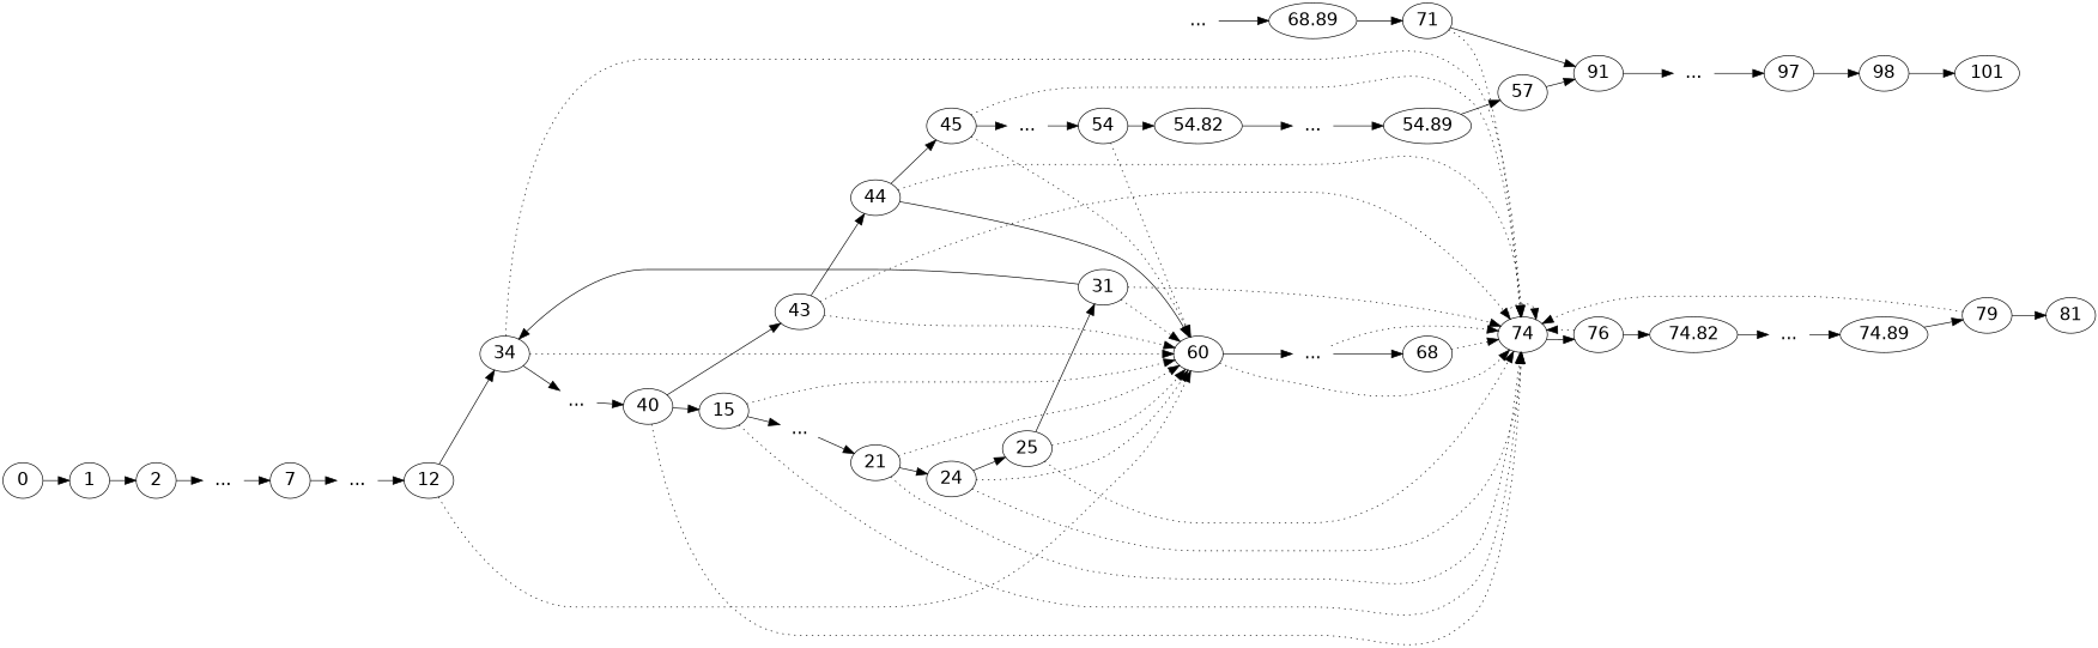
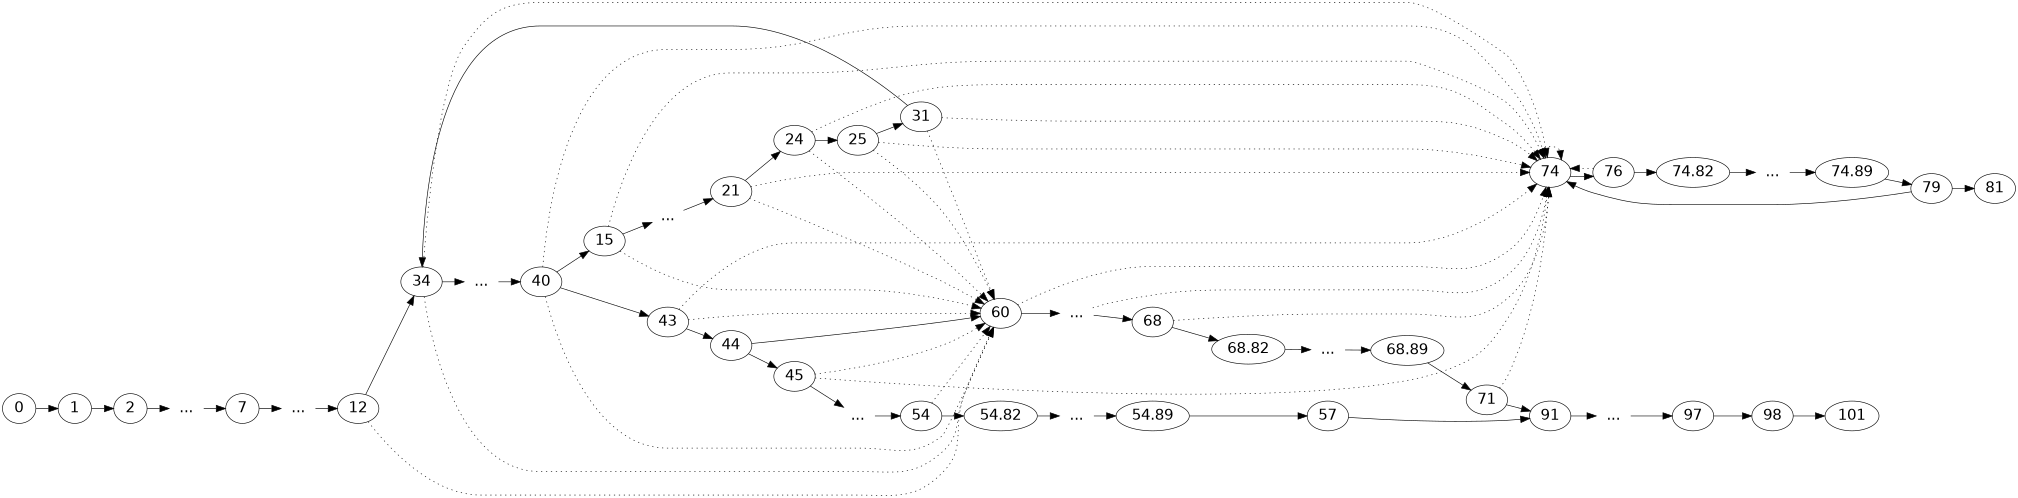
  digraph {
    fontname="DejaVu Sans"
    rankdir=LR
    node [fontname="DejaVu Sans" fontsize=24]
    edge [arrowsize=1.5 fontname="DejaVu Sans"]
    0
    1
    2
    n4 [color=white label="..."]
    7
    n6 [color=white label="..."]
    12
    n8 [color=white label="..."]
    34
    40
    43
    44
    45
    n14 [color=white label="..."]
    54
    n16 [color=white label="..."]
    15
    21
    24
    25
    31
    n22 [color=white label="..."]
    54.82
    54.89
    57
    74
    76
    n28 [color=white label="..."]
    91
    97
    98
    101
    n33 [color=white label="..."]
    60
    68
    n36 [color=white label="..."]
+   68.82
    68.89
    71
    n40 [color=white label="..."]
    74.82
    74.89
    79
    81
    subgraph sub_1 {
      0
      1
      2
      n4
      7
      n6
    }
    subgraph sub_2 {
      12
    }
    subgraph sub_3 {
      n8
      34
      40
    }
    subgraph sub_4 {
      43
      44
      45
      n14
      54
    }
    subgraph sub_5 {
      n16
      15
      21
      24
      25
      31
    }
    subgraph sub_6 {
      n22
      54.82
      54.89
    }
    subgraph sub_7 {
      57
    }
    subgraph sub_8 {
      74
      76
    }
    subgraph sub_9 {
      n28
      91
      97
      98
      101
    }
    subgraph sub_10 {
      n33
      60
      68
    }
    subgraph sub_11 {
      n36
+     68.82
      68.89
    }
    subgraph sub_12 {
      71
    }
    subgraph sub_13 {
      n40
      74.82
      74.89
    }
    subgraph sub_14 {
      79
      81
    }
    0 -> 1
    1 -> 2
    2 -> n4
    n4 -> 7
    7 -> n6
    n6 -> 12
    12 -> 34
    12 -> 60 [color=black style=dotted]
    n8 -> 40
    34 -> n8
    34 -> 74 [color=black style=dotted]
    34 -> 60 [color=black style=dotted]
    40 -> 43
    40 -> 15
    40 -> 74 [color=black style=dotted]
+   40 -> 60 [color=black style=dotted]
    43 -> 44
    43 -> 74 [color=black style=dotted]
    43 -> 60 [color=black style=dotted]
    44 -> 45
-   44 -> 74 [color=black style=dotted]
    44 -> 60 [color=black style=solid]
    45 -> n14
    45 -> 74 [color=black style=dotted]
    45 -> 60 [color=black style=dotted]
    n14 -> 54
    54 -> 54.82
    54 -> 60 [color=black style=dotted]
    n16 -> 21
    15 -> n16
    15 -> 74 [color=black style=dotted]
    15 -> 60 [color=black style=dotted]
    21 -> 24
    21 -> 74 [color=black style=dotted]
    21 -> 60 [color=black style=dotted]
    24 -> 25
    24 -> 74 [color=black style=dotted]
    24 -> 60 [color=black style=dotted]
    25 -> 31
    25 -> 74 [color=black style=dotted]
    25 -> 60 [color=black style=dotted]
    31 -> 34
    31 -> 74 [color=black style=dotted]
    31 -> 60 [color=black style=dotted]
    n22 -> 54.89
    54.82 -> n22
    54.89 -> 57
    57 -> 91
    74 -> 74 [color=black style=dotted]
    74 -> 76
    76 -> 74 [color=black style=dotted]
    76 -> 74.82
    n28 -> 97
    91 -> n28
    97 -> 98
    98 -> 101
    n33 -> 74 [style=dotted]
    n33 -> 68
    60 -> 74 [style=dotted]
    60 -> n33
    68 -> 74 [style=dotted]
+   68 -> 68.82
    n36 -> 68.89
+   68.82 -> n36
    68.89 -> 71
    71 -> 74 [style=dotted]
    71 -> 91
    n40 -> 74.89
    74.82 -> n40
    74.89 -> 79
-   79 -> 74 [color=black style=dotted]
+   79 -> 74 [color=black style=solid]
    79 -> 81
  }
